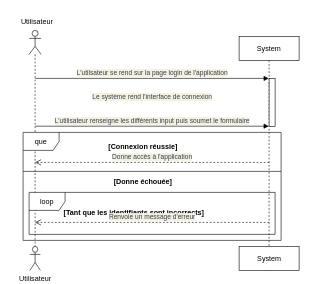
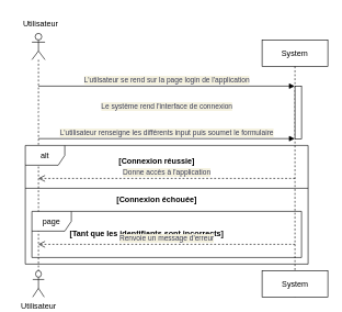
  <mxCell id="0" />
  <mxCell id="1" parent="0" />
  <mxCell id="2" value="" style="shape=umlLifeline;participant=umlActor;perimeter=lifelinePerimeter;whiteSpace=wrap;html=1;container=1;collapsible=0;recursiveResize=0;verticalAlign=top;spacingTop=36;outlineConnect=0;" vertex="1" parent="1"><mxGeometry x="48" y="50" width="20" height="360" as="geometry" /></mxCell>
  <mxCell id="3" value="System" style="shape=umlLifeline;perimeter=lifelinePerimeter;whiteSpace=wrap;html=1;container=1;collapsible=0;recursiveResize=0;outlineConnect=0;" vertex="1" parent="1"><mxGeometry x="398" y="60" width="100" height="390" as="geometry" /></mxCell>
  <mxCell id="4" value="Le système rend l'interface de connexion" style="html=1;verticalAlign=bottom;endArrow=open;dashed=1;endSize=8;rounded=0;labelBackgroundColor=#F4F1DE;strokeColor=#FFFFFF;fontColor=#393C56;" edge="1" parent="3" target="2"><mxGeometry relative="1" as="geometry"><mxPoint x="50" y="110" as="sourcePoint" /><mxPoint x="-30" y="110" as="targetPoint" /></mxGeometry></mxCell>
  <mxCell id="5" value="" style="html=1;points=[];perimeter=orthogonalPerimeter;" vertex="1" parent="3"><mxGeometry x="50" y="70" width="10" height="80" as="geometry" /></mxCell>
  <mxCell id="6" value="System" style="html=1;" vertex="1" parent="3"><mxGeometry y="350" width="100" height="40" as="geometry" /></mxCell>
  <mxCell id="7" value="L'utilsateur se rend sur la page login de l'application" style="html=1;verticalAlign=bottom;endArrow=block;rounded=0;labelBackgroundColor=#F4F1DE;fontColor=#393C56;" edge="1" parent="1" target="3"><mxGeometry width="80" relative="1" as="geometry"><mxPoint x="58" y="130" as="sourcePoint" /><mxPoint x="138" y="130" as="targetPoint" /></mxGeometry></mxCell>
  <mxCell id="8" value="L'utilisateur renseigne les différents input puis soumet le formulaire" style="html=1;verticalAlign=bottom;endArrow=block;rounded=0;labelBackgroundColor=#F4F1DE;fontColor=#393C56;" edge="1" parent="1" target="3"><mxGeometry width="80" relative="1" as="geometry"><mxPoint x="58" y="209.66" as="sourcePoint" /><mxPoint x="138" y="209.66" as="targetPoint" /></mxGeometry></mxCell>
- <mxCell id="9" value="que" style="shape=umlFrame;whiteSpace=wrap;html=1;" vertex="1" parent="1"><mxGeometry x="38" y="220" width="430" height="180" as="geometry" /></mxCell>
+ <mxCell id="9" value="alt" style="shape=umlFrame;whiteSpace=wrap;html=1;" vertex="1" parent="1"><mxGeometry x="38" y="220" width="430" height="180" as="geometry" /></mxCell>
  <mxCell id="10" value="" style="line;strokeWidth=1;align=left;verticalAlign=middle;spacingTop=-1;spacingLeft=3;spacingRight=3;rotatable=0;labelPosition=right;points=[];portConstraint=eastwest;labelBackgroundColor=#F4F1DE;" vertex="1" parent="1"><mxGeometry x="38" y="281" width="430" height="8" as="geometry" /></mxCell>
  <mxCell id="11" value="[Connexion réussie]" style="text;align=center;fontStyle=1;verticalAlign=middle;spacingLeft=3;spacingRight=3;rotatable=0;points=[[0,0.5],[1,0.5]];portConstraint=eastwest;" vertex="1" parent="1"><mxGeometry x="198" y="230" width="80" height="26" as="geometry" /></mxCell>
  <mxCell id="12" value="Donne accès à l'application" style="html=1;verticalAlign=bottom;endArrow=open;dashed=1;endSize=8;rounded=0;labelBackgroundColor=#F4F1DE;fontColor=#393C56;" edge="1" parent="1"><mxGeometry relative="1" as="geometry"><mxPoint x="448.09" y="270" as="sourcePoint" /><mxPoint x="57.9" y="270" as="targetPoint" /></mxGeometry></mxCell>
- <mxCell id="13" value="[Donne échouée]" style="text;align=center;fontStyle=1;verticalAlign=middle;spacingLeft=3;spacingRight=3;rotatable=0;points=[[0,0.5],[1,0.5]];portConstraint=eastwest;" vertex="1" parent="1"><mxGeometry x="198" y="289" width="80" height="26" as="geometry" /></mxCell>
- <mxCell id="14" value="loop" style="shape=umlFrame;whiteSpace=wrap;html=1;" vertex="1" parent="1"><mxGeometry x="48" y="320" width="410" height="70" as="geometry" /></mxCell>
+ <mxCell id="13" value="[Connexion échouée]" style="text;align=center;fontStyle=1;verticalAlign=middle;spacingLeft=3;spacingRight=3;rotatable=0;points=[[0,0.5],[1,0.5]];portConstraint=eastwest;" vertex="1" parent="1"><mxGeometry x="198" y="289" width="80" height="26" as="geometry" /></mxCell>
+ <mxCell id="14" value="page" style="shape=umlFrame;whiteSpace=wrap;html=1;" vertex="1" parent="1"><mxGeometry x="48" y="320" width="410" height="70" as="geometry" /></mxCell>
  <mxCell id="15" value="[Tant que les identifiants sont incorrects]" style="text;align=center;fontStyle=1;verticalAlign=middle;spacingLeft=3;spacingRight=3;rotatable=0;points=[[0,0.5],[1,0.5]];portConstraint=eastwest;" vertex="1" parent="1"><mxGeometry x="183" y="340" width="80" height="26" as="geometry" /></mxCell>
  <mxCell id="16" value="Renvoie un message d'erreur" style="html=1;verticalAlign=bottom;endArrow=open;dashed=1;endSize=8;rounded=0;labelBackgroundColor=#F4F1DE;fontColor=#393C56;" edge="1" parent="1"><mxGeometry relative="1" as="geometry"><mxPoint x="448.09" y="370" as="sourcePoint" /><mxPoint x="57.9" y="370" as="targetPoint" /></mxGeometry></mxCell>
  <mxCell id="17" value="Utilisateur" style="shape=umlActor;verticalLabelPosition=bottom;verticalAlign=top;html=1;" vertex="1" parent="1"><mxGeometry x="49.25" y="410" width="17.5" height="40" as="geometry" /></mxCell>
  <mxCell id="18" value="Utilisateur" style="text;html=1;align=center;verticalAlign=middle;resizable=0;points=[];autosize=1;" vertex="1" parent="1"><mxGeometry x="20.5" y="20" width="80" height="30" as="geometry" /></mxCell>
